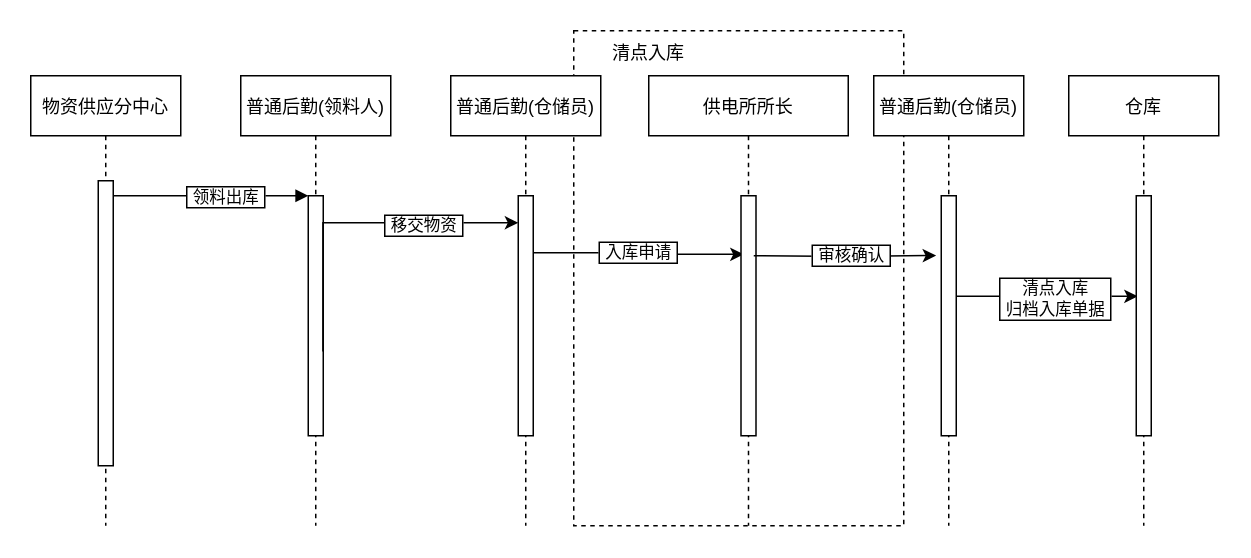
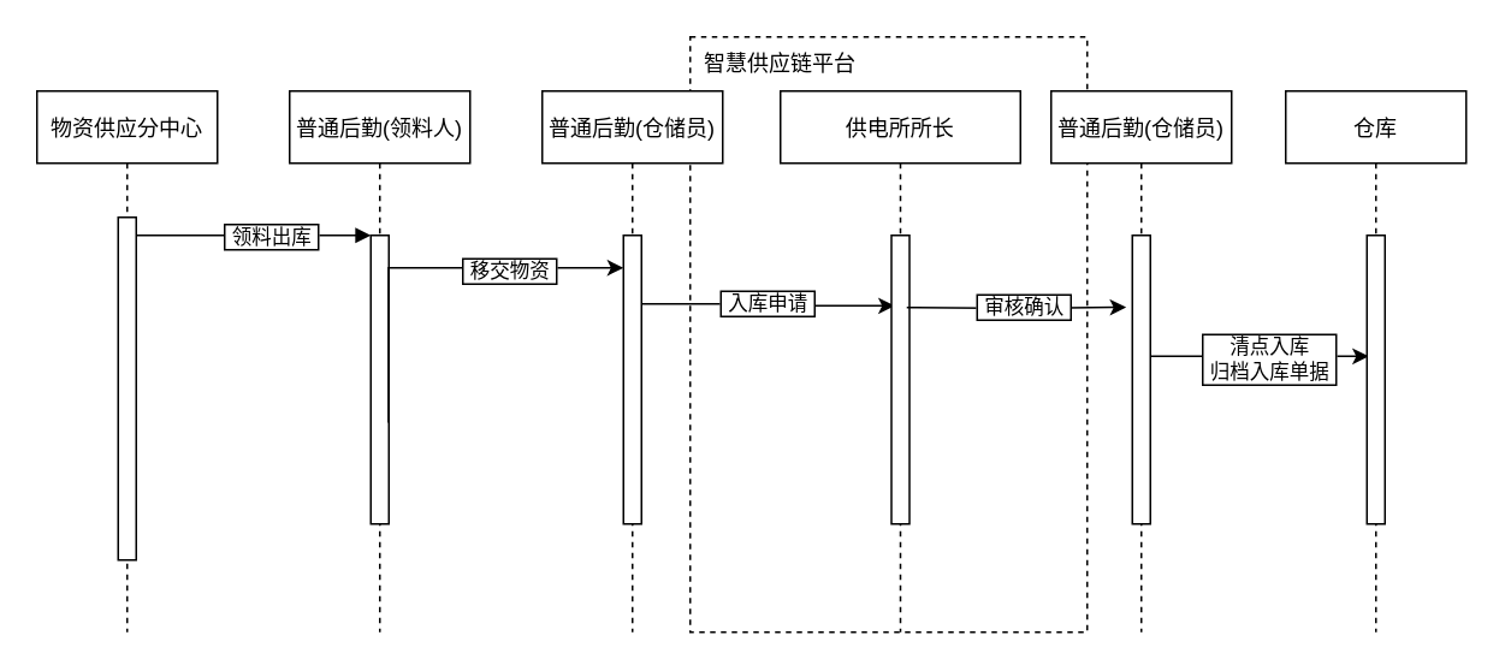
  <mxCell id="0" />
  <mxCell id="1" parent="0" />
  <mxCell id="2" value="" style="group" parent="1" vertex="1" connectable="0"><mxGeometry x="382" y="20" width="220" height="330" as="geometry" /></mxCell>
  <mxCell id="3" value="" style="rounded=0;whiteSpace=wrap;html=1;dashed=1;" parent="2" vertex="1"><mxGeometry width="220.0" height="330" as="geometry" /></mxCell>
- <mxCell id="4" value="清点入库" style="text;html=1;strokeColor=none;fillColor=none;align=center;verticalAlign=middle;whiteSpace=wrap;rounded=0;dashed=1;" parent="2" vertex="1"><mxGeometry width="100.0" height="30" as="geometry" /></mxCell>
+ <mxCell id="4" value="智慧供应链平台" style="text;html=1;strokeColor=none;fillColor=none;align=center;verticalAlign=middle;whiteSpace=wrap;rounded=0;dashed=1;" parent="2" vertex="1"><mxGeometry width="100.0" height="30" as="geometry" /></mxCell>
  <mxCell id="5" value="物资供应分中心" style="shape=umlLifeline;perimeter=lifelinePerimeter;container=1;collapsible=0;recursiveResize=0;rounded=0;shadow=0;strokeWidth=1;" parent="1" vertex="1"><mxGeometry x="20" y="50" width="100" height="300" as="geometry" /></mxCell>
  <mxCell id="6" value="" style="points=[];perimeter=orthogonalPerimeter;rounded=0;shadow=0;strokeWidth=1;" parent="5" vertex="1"><mxGeometry x="45" y="70" width="10" height="190" as="geometry" /></mxCell>
  <mxCell id="7" value="普通后勤(领料人)" style="shape=umlLifeline;perimeter=lifelinePerimeter;container=1;collapsible=0;recursiveResize=0;rounded=0;shadow=0;strokeWidth=1;" parent="1" vertex="1"><mxGeometry x="160" y="50" width="100" height="300" as="geometry" /></mxCell>
  <mxCell id="8" value="" style="points=[];perimeter=orthogonalPerimeter;rounded=0;shadow=0;strokeWidth=1;" parent="7" vertex="1"><mxGeometry x="45" y="80" width="10" height="160" as="geometry" /></mxCell>
  <mxCell id="9" value="" style="verticalAlign=bottom;endArrow=block;entryX=0;entryY=0;shadow=0;strokeWidth=1;" parent="1" source="6" target="8" edge="1"><mxGeometry relative="1" as="geometry"><mxPoint x="175" y="130" as="sourcePoint" /></mxGeometry></mxCell>
  <mxCell id="10" value="&amp;nbsp;领料出库&amp;nbsp;" style="edgeLabel;html=1;align=center;verticalAlign=middle;resizable=0;points=[];labelBorderColor=default;" vertex="1" connectable="0" parent="9"><mxGeometry x="0.135" relative="1" as="geometry"><mxPoint as="offset" /></mxGeometry></mxCell>
  <mxCell id="11" value="" style="edgeStyle=orthogonalEdgeStyle;rounded=0;orthogonalLoop=1;jettySize=auto;html=1;entryX=0.18;entryY=0.244;entryDx=0;entryDy=0;entryPerimeter=0;" parent="1" target="18" edge="1"><mxGeometry relative="1" as="geometry"><mxPoint x="349.5" y="168" as="sourcePoint" /><mxPoint x="472" y="168" as="targetPoint" /><Array as="points"><mxPoint x="420" y="168" /></Array></mxGeometry></mxCell>
  <mxCell id="12" value="&amp;nbsp;入库申请&amp;nbsp;" style="edgeLabel;html=1;align=center;verticalAlign=middle;resizable=0;points=[];labelBorderColor=default;" parent="11" vertex="1" connectable="0"><mxGeometry x="-0.143" y="1" relative="1" as="geometry"><mxPoint x="12" as="offset" /></mxGeometry></mxCell>
  <mxCell id="13" value="普通后勤(仓储员)" style="shape=umlLifeline;perimeter=lifelinePerimeter;container=1;collapsible=0;recursiveResize=0;rounded=0;shadow=0;strokeWidth=1;" parent="1" vertex="1"><mxGeometry x="300" y="50" width="100" height="300" as="geometry" /></mxCell>
  <mxCell id="14" value="" style="edgeStyle=orthogonalEdgeStyle;rounded=0;orthogonalLoop=1;jettySize=auto;html=1;exitX=0.98;exitY=0.649;exitDx=0;exitDy=0;exitPerimeter=0;" parent="13" source="8" edge="1"><mxGeometry relative="1" as="geometry"><mxPoint x="-88" y="98" as="sourcePoint" /><mxPoint x="45" y="98" as="targetPoint" /><Array as="points"><mxPoint x="-85" y="98" /></Array></mxGeometry></mxCell>
  <mxCell id="15" value="&amp;nbsp;移交物资&amp;nbsp;" style="edgeLabel;html=1;align=center;verticalAlign=middle;resizable=0;points=[];labelBorderColor=default;" parent="14" vertex="1" connectable="0"><mxGeometry x="0.258" y="-1" relative="1" as="geometry"><mxPoint x="17" as="offset" /></mxGeometry></mxCell>
  <mxCell id="16" value="" style="points=[];perimeter=orthogonalPerimeter;rounded=0;shadow=0;strokeWidth=1;" parent="13" vertex="1"><mxGeometry x="45" y="80" width="10" height="160" as="geometry" /></mxCell>
  <mxCell id="17" value="供电所所长" style="shape=umlLifeline;perimeter=lifelinePerimeter;container=1;collapsible=0;recursiveResize=0;rounded=0;shadow=0;strokeWidth=1;" parent="1" vertex="1"><mxGeometry x="432" y="50" width="133" height="300" as="geometry" /></mxCell>
  <mxCell id="18" value="" style="points=[];perimeter=orthogonalPerimeter;rounded=0;shadow=0;strokeWidth=1;" parent="17" vertex="1"><mxGeometry x="61.5" y="80" width="10" height="160" as="geometry" /></mxCell>
  <mxCell id="19" value="" style="edgeStyle=orthogonalEdgeStyle;rounded=0;orthogonalLoop=1;jettySize=auto;html=1;entryX=-0.34;entryY=0.249;entryDx=0;entryDy=0;entryPerimeter=0;" edge="1" parent="17" target="24"><mxGeometry relative="1" as="geometry"><mxPoint x="70" y="120" as="sourcePoint" /><mxPoint x="184.3" y="121.04" as="targetPoint" /><Array as="points" /></mxGeometry></mxCell>
  <mxCell id="20" value="&amp;nbsp;审核确认&amp;nbsp;" style="edgeLabel;html=1;align=center;verticalAlign=middle;resizable=0;points=[];labelBorderColor=default;" vertex="1" connectable="0" parent="19"><mxGeometry x="-0.143" y="1" relative="1" as="geometry"><mxPoint x="12" as="offset" /></mxGeometry></mxCell>
  <mxCell id="21" value="" style="edgeStyle=orthogonalEdgeStyle;rounded=0;orthogonalLoop=1;jettySize=auto;html=1;entryX=0.1;entryY=0.419;entryDx=0;entryDy=0;entryPerimeter=0;" parent="1" source="23" target="26" edge="1"><mxGeometry relative="1" as="geometry"><mxPoint x="712" y="210" as="targetPoint" /><Array as="points"><mxPoint x="642" y="197" /><mxPoint x="642" y="197" /></Array></mxGeometry></mxCell>
  <mxCell id="22" value="清点入库&lt;br&gt;&amp;nbsp;归档入库单据&amp;nbsp;" style="edgeLabel;html=1;align=center;verticalAlign=middle;resizable=0;points=[];labelBorderColor=default;" parent="21" vertex="1" connectable="0"><mxGeometry x="0.324" y="-1" relative="1" as="geometry"><mxPoint x="-13" as="offset" /></mxGeometry></mxCell>
  <mxCell id="23" value="普通后勤(仓储员)" style="shape=umlLifeline;perimeter=lifelinePerimeter;container=1;collapsible=0;recursiveResize=0;rounded=0;shadow=0;strokeWidth=1;" parent="1" vertex="1"><mxGeometry x="582" y="50" width="100" height="300" as="geometry" /></mxCell>
  <mxCell id="24" value="" style="points=[];perimeter=orthogonalPerimeter;rounded=0;shadow=0;strokeWidth=1;" parent="23" vertex="1"><mxGeometry x="45" y="80" width="10" height="160" as="geometry" /></mxCell>
  <mxCell id="25" value="仓库" style="shape=umlLifeline;perimeter=lifelinePerimeter;container=1;collapsible=0;recursiveResize=0;rounded=0;shadow=0;strokeWidth=1;" parent="1" vertex="1"><mxGeometry x="712" y="50" width="100" height="300" as="geometry" /></mxCell>
  <mxCell id="26" value="" style="points=[];perimeter=orthogonalPerimeter;rounded=0;shadow=0;strokeWidth=1;" parent="25" vertex="1"><mxGeometry x="45" y="80" width="10" height="160" as="geometry" /></mxCell>
